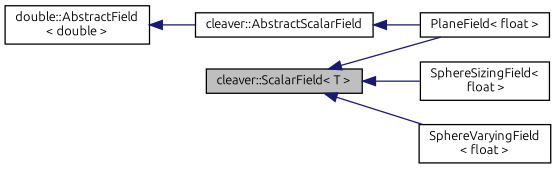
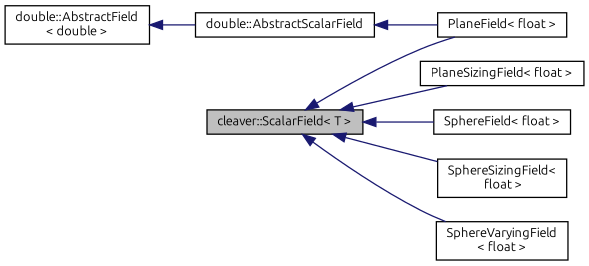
  digraph {
    fontname=Ubuntu
    rankdir=LR
    node [color=black fillcolor=white fontname=Ubuntu fontsize=10 shape=record style=filled]
    edge [color=midnightblue dir=back fontname=Ubuntu fontsize=10 labelfontname=Helvetica labelfontsize=10 style=solid]
    n1 [fillcolor=grey75 fontcolor=black height=0.2 label="cleaver::ScalarField\< T \>" width=0.4]
    n2 [height=0.2 label="PlaneField\< float \>" width=0.4]
+   n3 [height=0.2 label="PlaneSizingField\< float \>" width=0.4]
+   n4 [height=0.2 label="SphereField\< float \>" width=0.4]
    n5 [height=0.2 label="SphereSizingField\<\l float \>" width=0.4]
    n6 [height=0.2 label="SphereVaryingField\l\< float \>" width=0.4]
-   n7 [height=0.2 label="cleaver::AbstractScalarField" width=0.4]
+   n7 [height=0.2 label="double::AbstractScalarField" width=0.4]
    n8 [height=0.2 label="double::AbstractField\l\< double \>" width=0.4]
    n1 -> n2
+   n1 -> n3
+   n1 -> n4
    n1 -> n5
    n1 -> n6
    n7 -> n2
    n8 -> n7
  }
